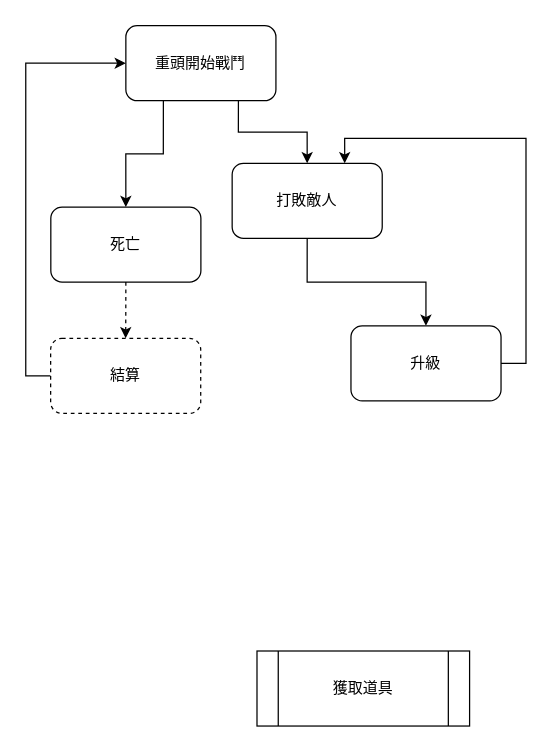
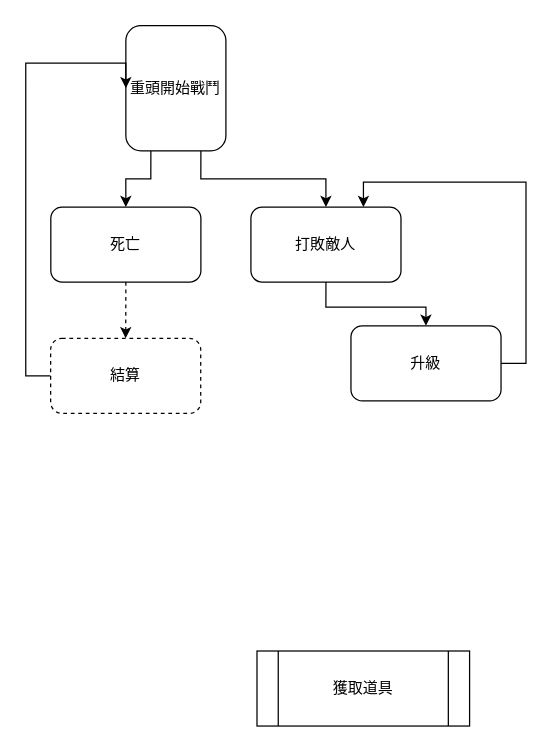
  <mxCell id="0" />
  <mxCell id="1" parent="0" />
  <mxCell id="2" style="edgeStyle=orthogonalEdgeStyle;rounded=0;orthogonalLoop=1;jettySize=auto;html=1;exitX=0.25;exitY=1;exitDx=0;exitDy=0;entryX=0.5;entryY=0;entryDx=0;entryDy=0;" parent="1" source="4" target="9" edge="1"><mxGeometry relative="1" as="geometry" /></mxCell>
  <mxCell id="3" style="edgeStyle=orthogonalEdgeStyle;rounded=0;orthogonalLoop=1;jettySize=auto;html=1;exitX=0.75;exitY=1;exitDx=0;exitDy=0;entryX=0.5;entryY=0;entryDx=0;entryDy=0;" parent="1" source="4" target="6" edge="1"><mxGeometry relative="1" as="geometry" /></mxCell>
- <mxCell id="4" value="重頭開始戰鬥" style="rounded=1;whiteSpace=wrap;html=1;" parent="1" vertex="1"><mxGeometry x="100.14" y="20" width="120" height="60" as="geometry" /></mxCell>
+ <mxCell id="4" value="重頭開始戰鬥" style="rounded=1;whiteSpace=wrap;html=1;" parent="1" vertex="1"><mxGeometry x="100.14" y="20" width="80" height="100" as="geometry" /></mxCell>
  <mxCell id="5" style="edgeStyle=orthogonalEdgeStyle;rounded=0;orthogonalLoop=1;jettySize=auto;html=1;exitX=0.5;exitY=1;exitDx=0;exitDy=0;" edge="1" parent="1" source="6" target="11"><mxGeometry relative="1" as="geometry"><mxPoint x="259.997" y="280" as="targetPoint" /></mxGeometry></mxCell>
- <mxCell id="6" value="打敗敵人" style="rounded=1;whiteSpace=wrap;html=1;" parent="1" vertex="1"><mxGeometry x="185.14" y="130" width="120" height="60" as="geometry" /></mxCell>
+ <mxCell id="6" value="打敗敵人" style="rounded=1;whiteSpace=wrap;html=1;" parent="1" vertex="1"><mxGeometry x="200.14" y="165" width="120" height="60" as="geometry" /></mxCell>
  <mxCell id="7" style="edgeStyle=orthogonalEdgeStyle;rounded=0;orthogonalLoop=1;jettySize=auto;html=1;exitX=0;exitY=0.5;exitDx=0;exitDy=0;entryX=0;entryY=0.5;entryDx=0;entryDy=0;" parent="1" source="12" target="4" edge="1"><mxGeometry relative="1" as="geometry"><Array as="points"><mxPoint x="20.14" y="300" /><mxPoint x="20.14" y="50" /></Array></mxGeometry></mxCell>
  <mxCell id="8" style="edgeStyle=orthogonalEdgeStyle;rounded=0;orthogonalLoop=1;jettySize=auto;html=1;exitX=0.5;exitY=1;exitDx=0;exitDy=0;dashed=1;" edge="1" parent="1" source="9" target="12"><mxGeometry relative="1" as="geometry"><mxPoint x="99.997" y="300" as="targetPoint" /></mxGeometry></mxCell>
  <mxCell id="9" value="死亡" style="rounded=1;whiteSpace=wrap;html=1;" parent="1" vertex="1"><mxGeometry x="40.14" y="165" width="120" height="60" as="geometry" /></mxCell>
  <mxCell id="10" style="edgeStyle=orthogonalEdgeStyle;rounded=0;orthogonalLoop=1;jettySize=auto;html=1;exitX=1;exitY=0.5;exitDx=0;exitDy=0;entryX=0.75;entryY=0;entryDx=0;entryDy=0;" edge="1" parent="1" source="11" target="6"><mxGeometry relative="1" as="geometry" /></mxCell>
  <mxCell id="11" value="升級" style="rounded=1;whiteSpace=wrap;html=1;" vertex="1" parent="1"><mxGeometry x="280.14" y="260" width="120" height="60" as="geometry" /></mxCell>
  <mxCell id="12" value="結算" style="rounded=1;whiteSpace=wrap;html=1;dashed=1;" vertex="1" parent="1"><mxGeometry x="39.997" y="270" width="120" height="60" as="geometry" /></mxCell>
  <mxCell id="13" value="&lt;br&gt;獲取道具&lt;div&gt;&lt;br/&gt;&lt;/div&gt;" style="shape=process;whiteSpace=wrap;html=1;backgroundOutline=1;" vertex="1" parent="1"><mxGeometry x="205" y="520" width="170" height="60" as="geometry" /></mxCell>
